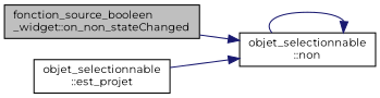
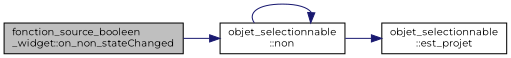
  digraph {
    fontname=Montserrat
    rankdir=LR
    node [color=black fillcolor=white fontname=Montserrat fontsize=10 shape=record style=filled]
    edge [color=midnightblue fontname=Montserrat fontsize=10 labelfontname=Helvetica labelfontsize=10 style=solid]
    n1 [fillcolor=grey75 fontcolor=black height=0.2 label="fonction_source_booleen\l_widget::on_non_stateChanged" width=0.4]
    n2 [height=0.2 label="objet_selectionnable\l::non" width=0.4]
    n3 [height=0.2 label="objet_selectionnable\l::est_projet" width=0.4]
    n1 -> n2
    n2 -> n2
-   n3 -> n2
+   n2 -> n3
  }
